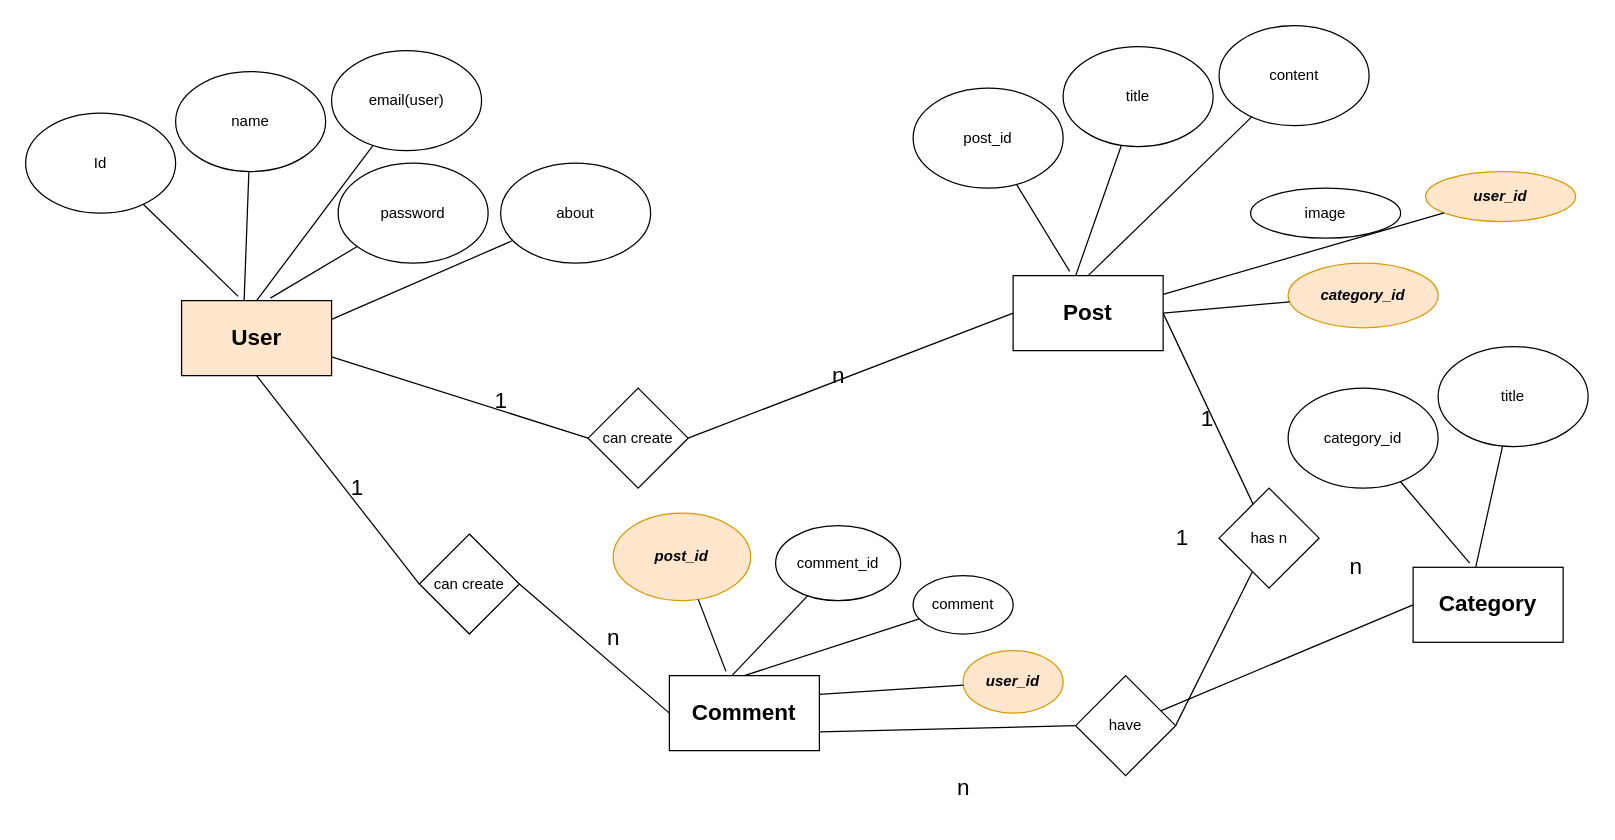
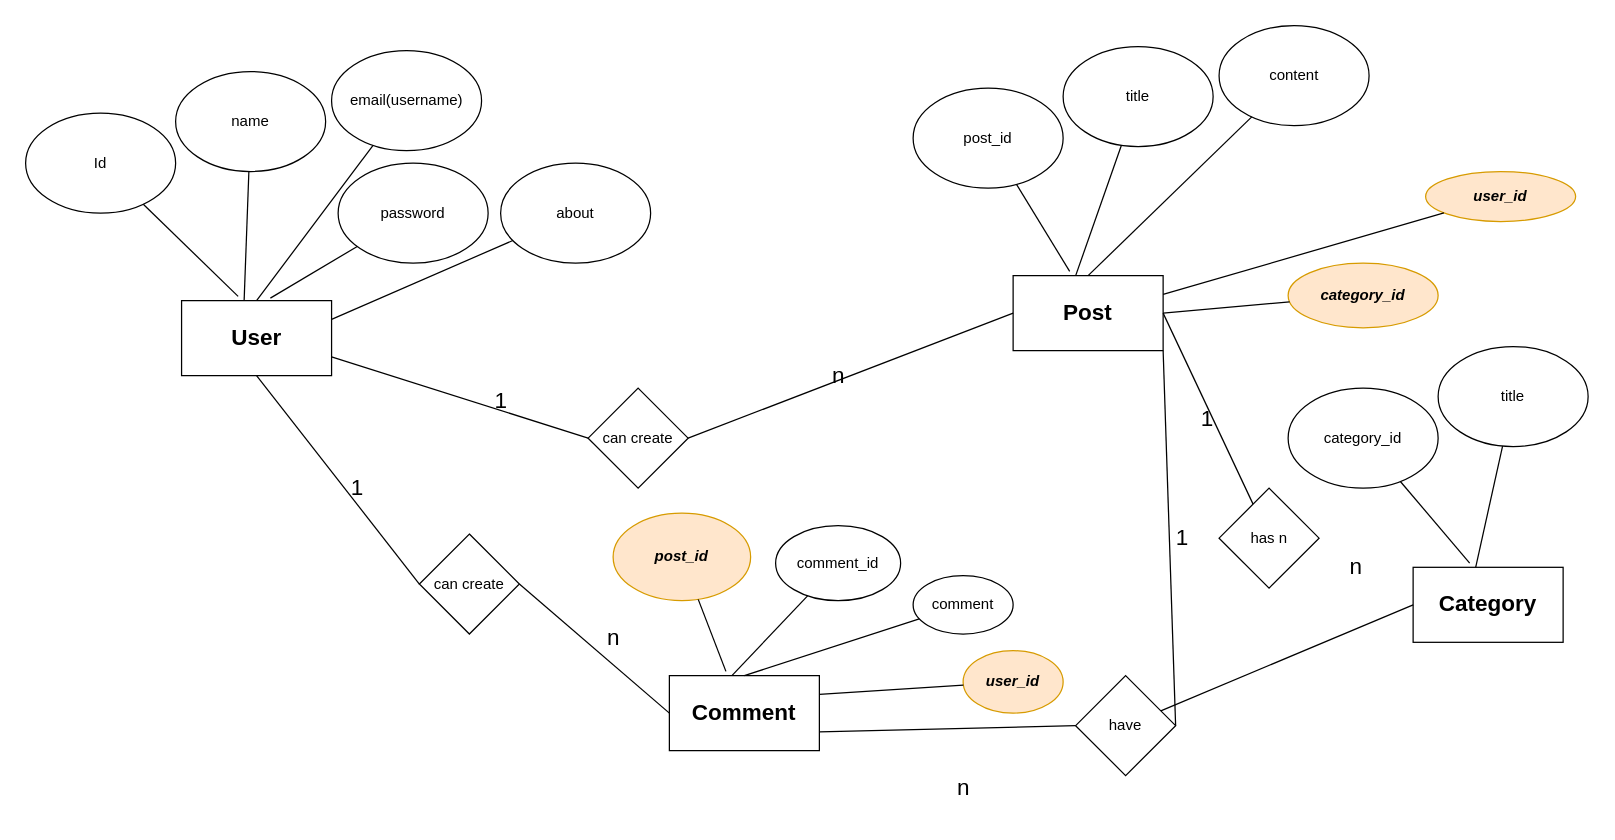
  <mxCell id="0" />
  <mxCell id="1" parent="0" />
- <mxCell id="2" value="&lt;b&gt;&lt;font style=&quot;font-size: 18px;&quot;&gt;User&lt;/font&gt;&lt;/b&gt;" style="rounded=0;whiteSpace=wrap;html=1;fillColor=#ffe6cc;" parent="1" vertex="1"><mxGeometry x="144.76" y="240" width="120" height="60" as="geometry" /></mxCell>
+ <mxCell id="2" value="&lt;b&gt;&lt;font style=&quot;font-size: 18px;&quot;&gt;User&lt;/font&gt;&lt;/b&gt;" style="rounded=0;whiteSpace=wrap;html=1;" parent="1" vertex="1"><mxGeometry x="144.76" y="240" width="120" height="60" as="geometry" /></mxCell>
  <mxCell id="3" value="Id" style="ellipse;whiteSpace=wrap;html=1;" parent="1" vertex="1"><mxGeometry x="20" y="90" width="120" height="80" as="geometry" /></mxCell>
  <mxCell id="4" value="" style="endArrow=none;html=1;rounded=0;exitX=0.377;exitY=-0.057;exitDx=0;exitDy=0;exitPerimeter=0;" parent="1" source="2" target="3" edge="1"><mxGeometry width="50" height="50" relative="1" as="geometry"><mxPoint x="380" y="340" as="sourcePoint" /><mxPoint x="430" y="290" as="targetPoint" /></mxGeometry></mxCell>
  <mxCell id="5" value="name" style="ellipse;whiteSpace=wrap;html=1;" vertex="1" parent="1"><mxGeometry x="140" y="56.71" width="120" height="80" as="geometry" /></mxCell>
  <mxCell id="6" value="" style="endArrow=none;html=1;rounded=0;exitX=0.417;exitY=0;exitDx=0;exitDy=0;exitPerimeter=0;" edge="1" target="5" parent="1" source="2"><mxGeometry width="50" height="50" relative="1" as="geometry"><mxPoint x="295.24" y="203.29" as="sourcePoint" /><mxPoint x="550" y="256.71" as="targetPoint" /></mxGeometry></mxCell>
- <mxCell id="7" value="email(user)" style="ellipse;whiteSpace=wrap;html=1;" vertex="1" parent="1"><mxGeometry x="264.76" y="40" width="120" height="80" as="geometry" /></mxCell>
+ <mxCell id="7" value="email(username)" style="ellipse;whiteSpace=wrap;html=1;" vertex="1" parent="1"><mxGeometry x="264.76" y="40" width="120" height="80" as="geometry" /></mxCell>
  <mxCell id="8" value="" style="endArrow=none;html=1;rounded=0;exitX=0.5;exitY=0;exitDx=0;exitDy=0;" edge="1" target="7" parent="1" source="2"><mxGeometry width="50" height="50" relative="1" as="geometry"><mxPoint x="405.24" y="203.29" as="sourcePoint" /><mxPoint x="660" y="256.71" as="targetPoint" /></mxGeometry></mxCell>
  <mxCell id="9" value="password" style="ellipse;whiteSpace=wrap;html=1;" vertex="1" parent="1"><mxGeometry x="270" y="130" width="120" height="80" as="geometry" /></mxCell>
  <mxCell id="10" value="" style="endArrow=none;html=1;rounded=0;exitX=0.592;exitY=-0.033;exitDx=0;exitDy=0;exitPerimeter=0;" edge="1" target="9" parent="1" source="2"><mxGeometry width="50" height="50" relative="1" as="geometry"><mxPoint x="455.24" y="366.58" as="sourcePoint" /><mxPoint x="710" y="420" as="targetPoint" /></mxGeometry></mxCell>
  <mxCell id="11" value="about" style="ellipse;whiteSpace=wrap;html=1;" vertex="1" parent="1"><mxGeometry x="400" y="130" width="120" height="80" as="geometry" /></mxCell>
  <mxCell id="12" value="" style="endArrow=none;html=1;rounded=0;exitX=1;exitY=0.25;exitDx=0;exitDy=0;" edge="1" target="11" parent="1" source="2"><mxGeometry width="50" height="50" relative="1" as="geometry"><mxPoint x="240" y="300" as="sourcePoint" /><mxPoint x="734.2" y="481.98" as="targetPoint" /></mxGeometry></mxCell>
  <mxCell id="13" value="&lt;b&gt;&lt;font style=&quot;font-size: 18px;&quot;&gt;Post&lt;/font&gt;&lt;/b&gt;" style="rounded=0;whiteSpace=wrap;html=1;" vertex="1" parent="1"><mxGeometry x="810" y="220" width="120" height="60" as="geometry" /></mxCell>
  <mxCell id="14" value="post_id" style="ellipse;whiteSpace=wrap;html=1;" vertex="1" parent="1"><mxGeometry x="730" y="70" width="120" height="80" as="geometry" /></mxCell>
  <mxCell id="15" value="" style="endArrow=none;html=1;rounded=0;exitX=0.377;exitY=-0.057;exitDx=0;exitDy=0;exitPerimeter=0;" edge="1" source="13" target="14" parent="1"><mxGeometry width="50" height="50" relative="1" as="geometry"><mxPoint x="1090" y="320" as="sourcePoint" /><mxPoint x="1140" y="270" as="targetPoint" /></mxGeometry></mxCell>
  <mxCell id="16" value="title" style="ellipse;whiteSpace=wrap;html=1;" vertex="1" parent="1"><mxGeometry x="850" y="36.71" width="120" height="80" as="geometry" /></mxCell>
  <mxCell id="17" value="" style="endArrow=none;html=1;rounded=0;exitX=0.417;exitY=0;exitDx=0;exitDy=0;exitPerimeter=0;" edge="1" source="13" target="16" parent="1"><mxGeometry width="50" height="50" relative="1" as="geometry"><mxPoint x="1005.24" y="183.29" as="sourcePoint" /><mxPoint x="1260" y="236.71" as="targetPoint" /></mxGeometry></mxCell>
  <mxCell id="18" value="content" style="ellipse;whiteSpace=wrap;html=1;" vertex="1" parent="1"><mxGeometry x="974.76" y="20" width="120" height="80" as="geometry" /></mxCell>
  <mxCell id="19" value="" style="endArrow=none;html=1;rounded=0;exitX=0.5;exitY=0;exitDx=0;exitDy=0;" edge="1" source="13" target="18" parent="1"><mxGeometry width="50" height="50" relative="1" as="geometry"><mxPoint x="1115.24" y="183.29" as="sourcePoint" /><mxPoint x="1370" y="236.71" as="targetPoint" /></mxGeometry></mxCell>
- <mxCell id="20" value="image" style="ellipse;whiteSpace=wrap;html=1;" vertex="1" parent="1"><mxGeometry x="1000" y="150" width="120" height="40" as="geometry" /></mxCell>
  <mxCell id="21" value="&lt;i&gt;&lt;b&gt;user_id&lt;/b&gt;&lt;/i&gt;" style="ellipse;whiteSpace=wrap;html=1;fillColor=#ffe6cc;strokeColor=#d79b00;" vertex="1" parent="1"><mxGeometry x="1140" y="136.71" width="120" height="40" as="geometry" /></mxCell>
  <mxCell id="22" value="" style="endArrow=none;html=1;rounded=0;exitX=1;exitY=0.25;exitDx=0;exitDy=0;" edge="1" source="13" target="21" parent="1"><mxGeometry width="50" height="50" relative="1" as="geometry"><mxPoint x="950" y="280" as="sourcePoint" /><mxPoint x="1444.2" y="461.98" as="targetPoint" /></mxGeometry></mxCell>
  <mxCell id="23" value="can create" style="rhombus;whiteSpace=wrap;html=1;" vertex="1" parent="1"><mxGeometry x="470" y="310" width="80" height="80" as="geometry" /></mxCell>
  <mxCell id="24" value="" style="endArrow=none;html=1;rounded=0;exitX=1;exitY=0.75;exitDx=0;exitDy=0;entryX=0;entryY=0.5;entryDx=0;entryDy=0;" edge="1" parent="1" source="2" target="23"><mxGeometry width="50" height="50" relative="1" as="geometry"><mxPoint x="610" y="570" as="sourcePoint" /><mxPoint x="660" y="520" as="targetPoint" /></mxGeometry></mxCell>
  <mxCell id="25" value="" style="endArrow=none;html=1;rounded=0;entryX=0;entryY=0.5;entryDx=0;entryDy=0;exitX=1;exitY=0.5;exitDx=0;exitDy=0;" edge="1" parent="1" source="23" target="13"><mxGeometry width="50" height="50" relative="1" as="geometry"><mxPoint x="710" y="560" as="sourcePoint" /><mxPoint x="760" y="510" as="targetPoint" /></mxGeometry></mxCell>
  <mxCell id="26" value="1" style="text;html=1;align=center;verticalAlign=middle;resizable=0;points=[];autosize=1;strokeColor=none;fillColor=none;fontSize=18;" vertex="1" parent="1"><mxGeometry x="385" y="300" width="30" height="40" as="geometry" /></mxCell>
  <mxCell id="27" value="n" style="text;html=1;align=center;verticalAlign=middle;resizable=0;points=[];autosize=1;strokeColor=none;fillColor=none;fontSize=18;" vertex="1" parent="1"><mxGeometry x="655" y="280" width="30" height="40" as="geometry" /></mxCell>
  <mxCell id="28" value="&lt;b&gt;&lt;font style=&quot;font-size: 18px;&quot;&gt;Comment&lt;/font&gt;&lt;/b&gt;" style="rounded=0;whiteSpace=wrap;html=1;" vertex="1" parent="1"><mxGeometry x="535" y="540" width="120" height="60" as="geometry" /></mxCell>
  <mxCell id="29" value="&lt;b&gt;&lt;i&gt;post_id&lt;/i&gt;&lt;/b&gt;" style="ellipse;whiteSpace=wrap;html=1;fillColor=#ffe6cc;strokeColor=#d79b00;" vertex="1" parent="1"><mxGeometry x="490" y="410" width="110" height="70" as="geometry" /></mxCell>
  <mxCell id="30" value="" style="endArrow=none;html=1;rounded=0;exitX=0.377;exitY=-0.057;exitDx=0;exitDy=0;exitPerimeter=0;" edge="1" source="28" target="29" parent="1"><mxGeometry width="50" height="50" relative="1" as="geometry"><mxPoint x="970" y="710" as="sourcePoint" /><mxPoint x="1020" y="660" as="targetPoint" /></mxGeometry></mxCell>
  <mxCell id="31" value="comment_id" style="ellipse;whiteSpace=wrap;html=1;" vertex="1" parent="1"><mxGeometry x="620" y="420" width="100" height="60" as="geometry" /></mxCell>
  <mxCell id="32" value="" style="endArrow=none;html=1;rounded=0;exitX=0.417;exitY=0;exitDx=0;exitDy=0;exitPerimeter=0;" edge="1" source="28" target="31" parent="1"><mxGeometry width="50" height="50" relative="1" as="geometry"><mxPoint x="885.24" y="573.29" as="sourcePoint" /><mxPoint x="1140" y="626.71" as="targetPoint" /></mxGeometry></mxCell>
  <mxCell id="33" value="comment" style="ellipse;whiteSpace=wrap;html=1;" vertex="1" parent="1"><mxGeometry x="730" y="460" width="80" height="46.71" as="geometry" /></mxCell>
  <mxCell id="34" value="" style="endArrow=none;html=1;rounded=0;exitX=0.5;exitY=0;exitDx=0;exitDy=0;" edge="1" source="28" target="33" parent="1"><mxGeometry width="50" height="50" relative="1" as="geometry"><mxPoint x="995.24" y="573.29" as="sourcePoint" /><mxPoint x="1250" y="626.71" as="targetPoint" /></mxGeometry></mxCell>
  <mxCell id="35" value="&lt;i&gt;&lt;b&gt;user_id&lt;/b&gt;&lt;/i&gt;" style="ellipse;whiteSpace=wrap;html=1;fillColor=#ffe6cc;strokeColor=#d79b00;" vertex="1" parent="1"><mxGeometry x="770" y="520" width="80" height="50" as="geometry" /></mxCell>
  <mxCell id="36" value="" style="endArrow=none;html=1;rounded=0;exitX=1;exitY=0.25;exitDx=0;exitDy=0;" edge="1" source="28" target="35" parent="1"><mxGeometry width="50" height="50" relative="1" as="geometry"><mxPoint x="830" y="670" as="sourcePoint" /><mxPoint x="1324.2" y="851.98" as="targetPoint" /></mxGeometry></mxCell>
  <mxCell id="37" value="can create" style="rhombus;whiteSpace=wrap;html=1;" vertex="1" parent="1"><mxGeometry x="335" y="426.71" width="80" height="80" as="geometry" /></mxCell>
  <mxCell id="38" value="" style="endArrow=none;html=1;rounded=0;exitX=0.5;exitY=1;exitDx=0;exitDy=0;entryX=0;entryY=0.5;entryDx=0;entryDy=0;" edge="1" target="37" parent="1" source="2"><mxGeometry width="50" height="50" relative="1" as="geometry"><mxPoint x="154.76" y="665" as="sourcePoint" /><mxPoint x="550" y="900" as="targetPoint" /></mxGeometry></mxCell>
  <mxCell id="39" value="1" style="text;html=1;align=center;verticalAlign=middle;resizable=0;points=[];autosize=1;strokeColor=none;fillColor=none;fontSize=18;" vertex="1" parent="1"><mxGeometry x="270" y="370" width="30" height="40" as="geometry" /></mxCell>
  <mxCell id="40" value="n" style="text;html=1;align=center;verticalAlign=middle;resizable=0;points=[];autosize=1;strokeColor=none;fillColor=none;fontSize=18;" vertex="1" parent="1"><mxGeometry x="475" y="490" width="30" height="40" as="geometry" /></mxCell>
  <mxCell id="41" value="" style="endArrow=none;html=1;rounded=0;exitX=1;exitY=0.5;exitDx=0;exitDy=0;entryX=0;entryY=0.5;entryDx=0;entryDy=0;" edge="1" source="37" parent="1" target="28"><mxGeometry width="50" height="50" relative="1" as="geometry"><mxPoint x="600" y="940" as="sourcePoint" /><mxPoint x="680" y="640" as="targetPoint" /></mxGeometry></mxCell>
  <mxCell id="42" value="have" style="rhombus;whiteSpace=wrap;html=1;" vertex="1" parent="1"><mxGeometry x="860" y="540" width="80" height="80" as="geometry" /></mxCell>
  <mxCell id="43" value="" style="endArrow=none;html=1;rounded=0;exitX=1;exitY=0.75;exitDx=0;exitDy=0;entryX=0;entryY=0.5;entryDx=0;entryDy=0;" edge="1" target="42" parent="1" source="28"><mxGeometry width="50" height="50" relative="1" as="geometry"><mxPoint x="825" y="685" as="sourcePoint" /><mxPoint x="1220.24" y="920" as="targetPoint" /></mxGeometry></mxCell>
  <mxCell id="44" value="1" style="text;html=1;align=center;verticalAlign=middle;resizable=0;points=[];autosize=1;strokeColor=none;fillColor=none;fontSize=18;" vertex="1" parent="1"><mxGeometry x="930" y="410" width="30" height="40" as="geometry" /></mxCell>
- <mxCell id="45" value="" style="endArrow=none;html=1;rounded=0;exitX=1;exitY=0.5;exitDx=0;exitDy=0;" edge="1" source="42" parent="1" target="52"><mxGeometry width="50" height="50" relative="1" as="geometry"><mxPoint x="1270.24" y="960" as="sourcePoint" /><mxPoint x="1355.24" y="670" as="targetPoint" /></mxGeometry></mxCell>
+ <mxCell id="45" value="" style="endArrow=none;html=1;rounded=0;entryX=1;entryY=1;entryDx=0;entryDy=0;exitX=1;exitY=0.5;exitDx=0;exitDy=0;" edge="1" source="42" parent="1" target="13"><mxGeometry width="50" height="50" relative="1" as="geometry"><mxPoint x="1270.24" y="960" as="sourcePoint" /><mxPoint x="1355.24" y="670" as="targetPoint" /></mxGeometry></mxCell>
  <mxCell id="46" value="n" style="text;html=1;align=center;verticalAlign=middle;resizable=0;points=[];autosize=1;strokeColor=none;fillColor=none;fontSize=18;" vertex="1" parent="1"><mxGeometry x="755" y="610" width="30" height="40" as="geometry" /></mxCell>
  <mxCell id="47" value="&lt;b&gt;&lt;font style=&quot;font-size: 18px;&quot;&gt;Category&lt;/font&gt;&lt;/b&gt;" style="rounded=0;whiteSpace=wrap;html=1;" vertex="1" parent="1"><mxGeometry x="1130" y="453.35" width="120" height="60" as="geometry" /></mxCell>
  <mxCell id="48" value="category_id" style="ellipse;whiteSpace=wrap;html=1;" vertex="1" parent="1"><mxGeometry x="1030" y="310" width="120" height="80" as="geometry" /></mxCell>
  <mxCell id="49" value="" style="endArrow=none;html=1;rounded=0;exitX=0.377;exitY=-0.057;exitDx=0;exitDy=0;exitPerimeter=0;" edge="1" source="47" target="48" parent="1"><mxGeometry width="50" height="50" relative="1" as="geometry"><mxPoint x="1390" y="560" as="sourcePoint" /><mxPoint x="1440" y="510" as="targetPoint" /></mxGeometry></mxCell>
  <mxCell id="50" value="title" style="ellipse;whiteSpace=wrap;html=1;" vertex="1" parent="1"><mxGeometry x="1150" y="276.71" width="120" height="80" as="geometry" /></mxCell>
  <mxCell id="51" value="" style="endArrow=none;html=1;rounded=0;exitX=0.417;exitY=0;exitDx=0;exitDy=0;exitPerimeter=0;" edge="1" source="47" target="50" parent="1"><mxGeometry width="50" height="50" relative="1" as="geometry"><mxPoint x="1305.24" y="423.29" as="sourcePoint" /><mxPoint x="1560" y="476.71" as="targetPoint" /></mxGeometry></mxCell>
  <mxCell id="52" value="has n" style="rhombus;whiteSpace=wrap;html=1;" vertex="1" parent="1"><mxGeometry x="974.76" y="390" width="80" height="80" as="geometry" /></mxCell>
  <mxCell id="53" value="" style="endArrow=none;html=1;rounded=0;fontSize=18;exitX=1;exitY=0.5;exitDx=0;exitDy=0;" edge="1" parent="1" source="13" target="52"><mxGeometry width="50" height="50" relative="1" as="geometry"><mxPoint x="960" y="320" as="sourcePoint" /><mxPoint x="1010" y="270" as="targetPoint" /></mxGeometry></mxCell>
  <mxCell id="54" value="" style="endArrow=none;html=1;rounded=0;fontSize=18;exitX=0;exitY=0.5;exitDx=0;exitDy=0;startArrow=none;" edge="1" parent="1" source="47" target="42"><mxGeometry width="50" height="50" relative="1" as="geometry"><mxPoint x="1069.73" y="485.16" as="sourcePoint" /><mxPoint x="840" y="250" as="targetPoint" /></mxGeometry></mxCell>
  <mxCell id="55" value="1" style="text;html=1;align=center;verticalAlign=middle;resizable=0;points=[];autosize=1;strokeColor=none;fillColor=none;fontSize=18;" vertex="1" parent="1"><mxGeometry x="950" y="315" width="30" height="40" as="geometry" /></mxCell>
  <mxCell id="56" value="n" style="text;html=1;align=center;verticalAlign=middle;resizable=0;points=[];autosize=1;strokeColor=none;fillColor=none;fontSize=18;" vertex="1" parent="1"><mxGeometry x="1069" y="433" width="30" height="40" as="geometry" /></mxCell>
  <mxCell id="57" value="&lt;i&gt;&lt;b&gt;category_id&lt;/b&gt;&lt;/i&gt;" style="ellipse;whiteSpace=wrap;html=1;fillColor=#ffe6cc;strokeColor=#d79b00;" vertex="1" parent="1"><mxGeometry x="1030" y="210" width="120" height="51.71" as="geometry" /></mxCell>
  <mxCell id="58" value="" style="endArrow=none;html=1;rounded=0;exitX=1;exitY=0.5;exitDx=0;exitDy=0;" edge="1" target="57" parent="1" source="13"><mxGeometry width="50" height="50" relative="1" as="geometry"><mxPoint x="940" y="300" as="sourcePoint" /><mxPoint x="1480.7" y="533.69" as="targetPoint" /></mxGeometry></mxCell>
